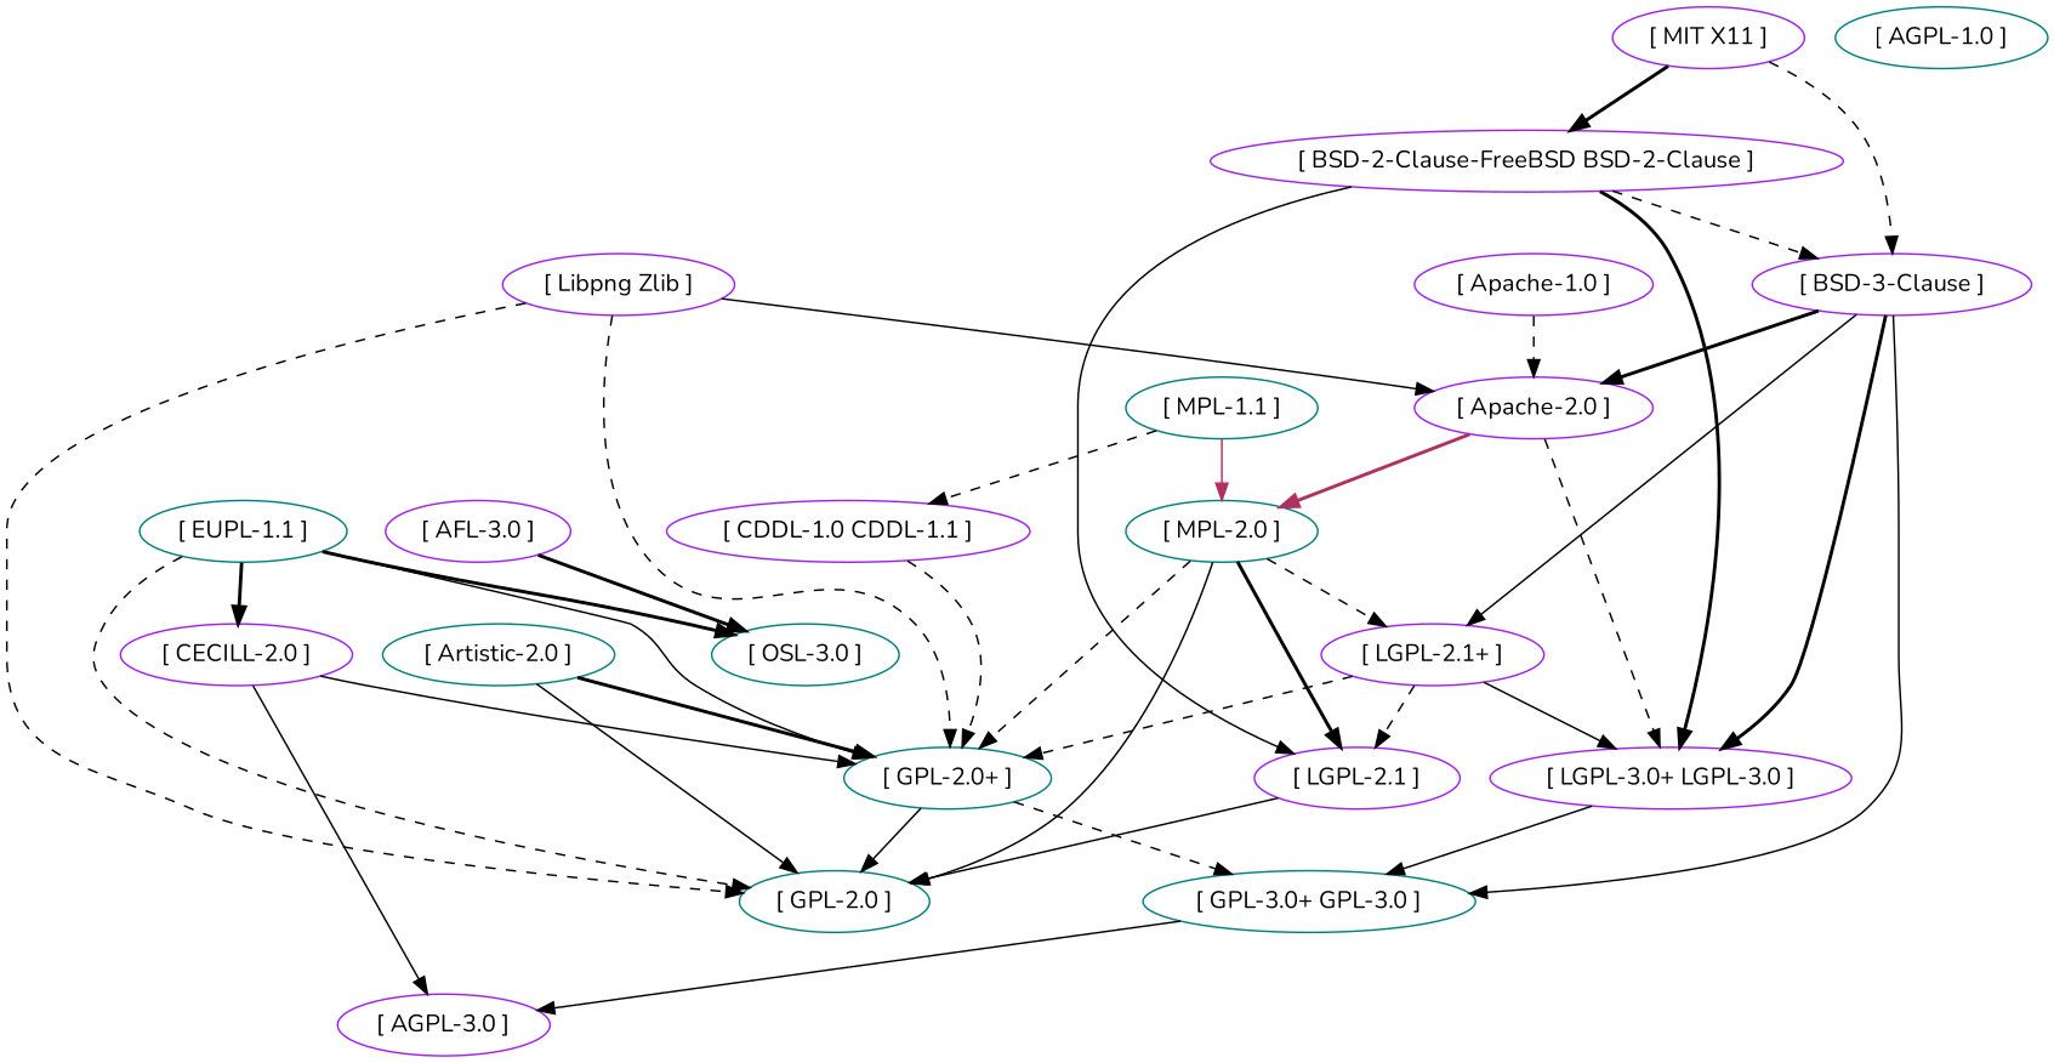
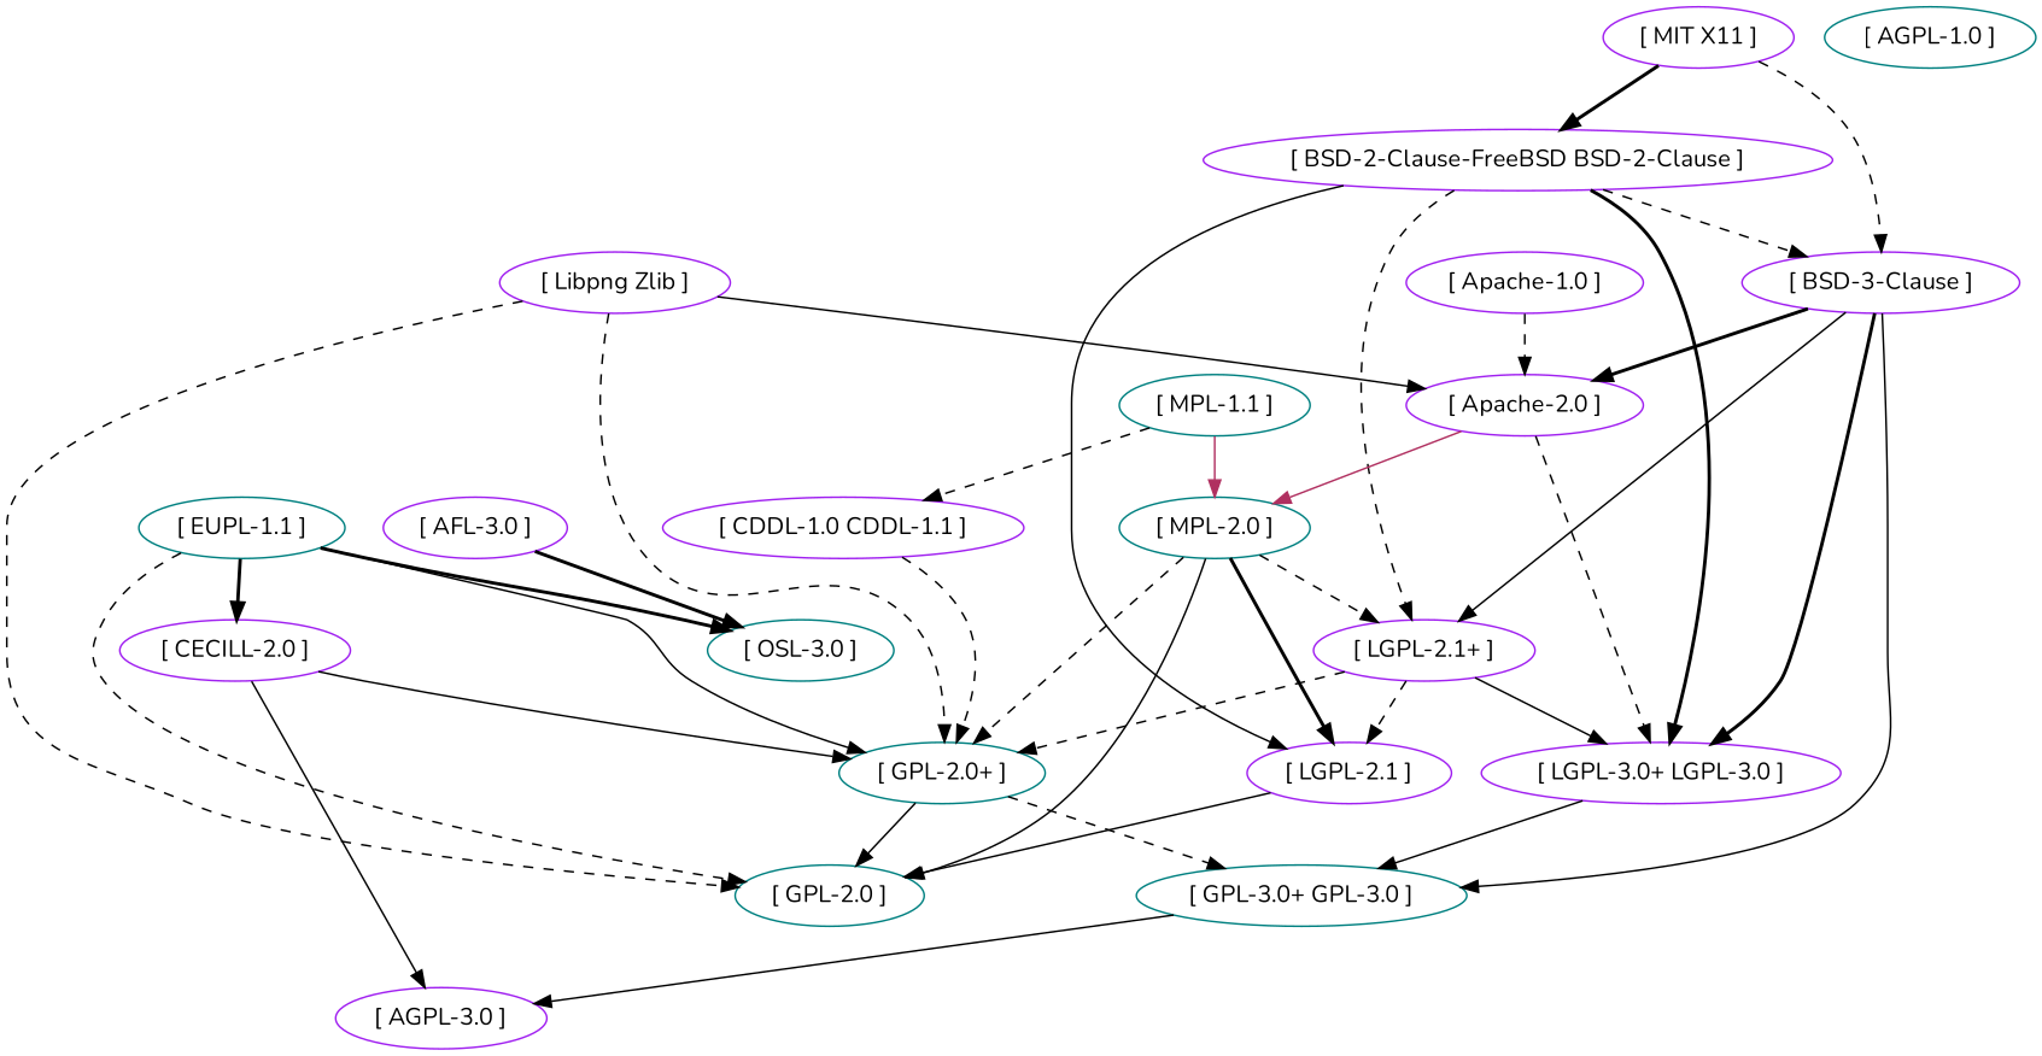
  digraph {
    fontname=Nunito
    node [color=purple fontname=Nunito]
    edge [color=black fontname=Nunito style=solid]
    n1 [label="[ AFL-3.0 ]"]
    n2 [color=teal label="[ OSL-3.0 ]"]
    n3 [label="[ MIT X11 ]"]
    n4 [label="[ BSD-2-Clause-FreeBSD BSD-2-Clause ]"]
    n5 [label="[ BSD-3-Clause ]"]
    n6 [label="[ LGPL-2.1 ]"]
    n7 [label="[ LGPL-2.1+ ]"]
    n8 [label="[ LGPL-3.0+ LGPL-3.0 ]"]
    n9 [label="[ Apache-2.0 ]"]
    n10 [color=teal label="[ GPL-3.0+ GPL-3.0 ]"]
    n11 [color=teal label="[ GPL-2.0 ]"]
    n12 [color=teal label="[ GPL-2.0+ ]"]
    n13 [color=teal label="[ MPL-2.0 ]"]
    n14 [label="[ Libpng Zlib ]"]
    n15 [label="[ CDDL-1.0 CDDL-1.1 ]"]
    n16 [color=teal label="[ MPL-1.1 ]"]
-   n17 [color=teal label="[ Artistic-2.0 ]"]
    n18 [label="[ AGPL-3.0 ]"]
    n19 [color=teal label="[ EUPL-1.1 ]"]
    n20 [label="[ CECILL-2.0 ]"]
    n21 [color=teal label="[ AGPL-1.0 ]"]
    n22 [label="[ Apache-1.0 ]"]
    n1 -> n2 [style=bold]
    n3 -> n4 [style=bold]
    n3 -> n5 [style=dashed]
    n4 -> n5 [style=dashed]
    n4 -> n6
+   n4 -> n7 [style=dashed]
    n4 -> n8 [style=bold]
    n5 -> n7
    n5 -> n8 [style=bold]
    n5 -> n9 [style=bold]
    n5 -> n10
    n6 -> n11
    n7 -> n6 [style=dashed]
    n7 -> n8
    n7 -> n12 [style=dashed]
    n8 -> n10
    n9 -> n8 [style=dashed]
-   n9 -> n13 [color=maroon style=bold]
+   n9 -> n13 [color=maroon]
    n10 -> n18
    n12 -> n10 [style=dashed]
    n12 -> n11
    n13 -> n6 [style=bold]
    n13 -> n7 [style=dashed]
    n13 -> n11
    n13 -> n12 [style=dashed]
    n14 -> n9
    n14 -> n11 [style=dashed]
    n14 -> n12 [style=dashed]
    n15 -> n12 [style=dashed]
    n16 -> n13 [color=maroon]
    n16 -> n15 [style=dashed]
-   n17 -> n11
-   n17 -> n12 [style=bold]
    n19 -> n2 [style=bold]
    n19 -> n11 [style=dashed]
    n19 -> n12
    n19 -> n20 [style=bold]
    n20 -> n12
    n20 -> n18
    n22 -> n9 [style=dashed]
  }
